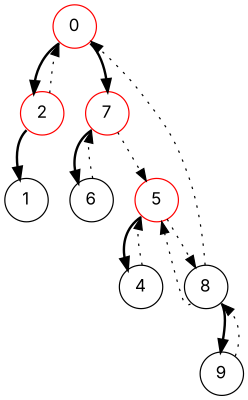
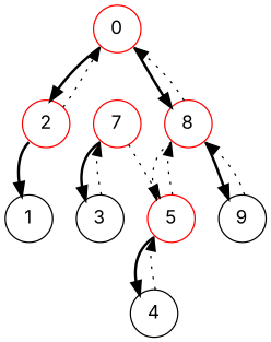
  digraph {
    fontname=Inter
    node [fontname=Inter shape=circle]
    edge [fontname=Inter style=dotted]
    n1 [color=red label=0]
    2 [color=red]
-   8
+   8 [color=red]
    1
    5 [color=red]
    9
    4
    7 [color=red]
-   6
+   6 [label=3]
    n1 -> 2 [style=bold tailport=sw]
-   n1 -> 7 [style=bold tailport=se]
+   n1 -> 8 [style=bold tailport=se]
    2 -> n1
    2 -> 1 [style=bold tailport=sw]
    8 -> n1
    8 -> 5 [tailport=sw]
    8 -> 9 [style=bold tailport=se]
    5 -> 8
    5 -> 4 [style=bold tailport=sw]
    9 -> 8
    4 -> 5
    7 -> 5
    7 -> 6 [style=bold tailport=sw]
    6 -> 7
  }
